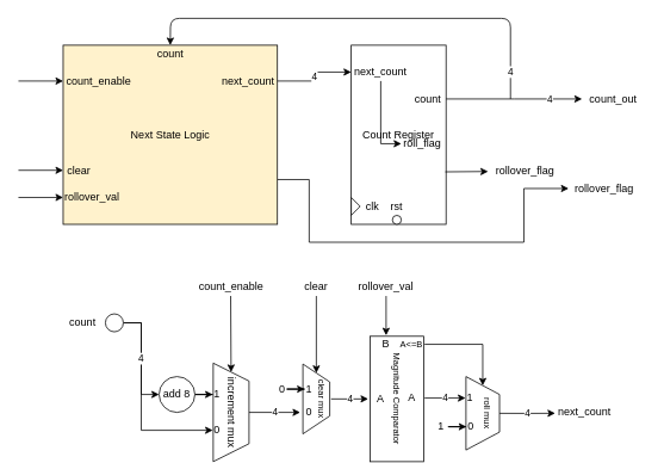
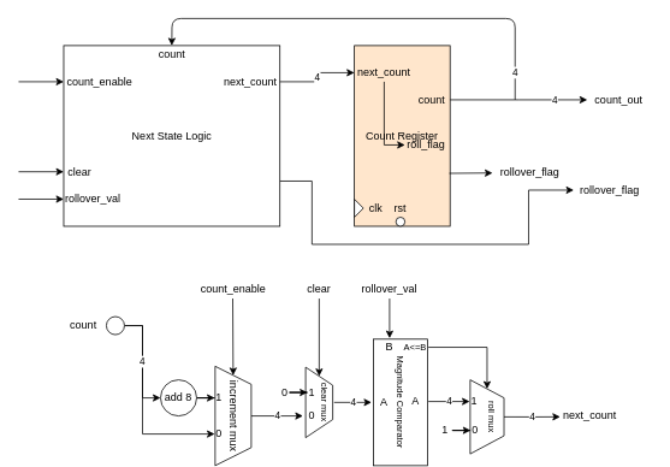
  <mxCell id="0" />
  <mxCell id="1" parent="0" />
- <mxCell id="2" value="Count Register" style="rounded=0;whiteSpace=wrap;html=1;" parent="1" vertex="1"><mxGeometry x="392" y="50" width="106" height="200" as="geometry" /></mxCell>
+ <mxCell id="2" value="Count Register" style="rounded=0;whiteSpace=wrap;html=1;fillColor=#ffe6cc;" parent="1" vertex="1"><mxGeometry x="392" y="50" width="106" height="200" as="geometry" /></mxCell>
  <mxCell id="3" value="" style="triangle;whiteSpace=wrap;html=1;" parent="1" vertex="1"><mxGeometry x="392" y="220" width="10" height="20" as="geometry" /></mxCell>
  <mxCell id="4" value="clk" style="text;html=1;strokeColor=none;fillColor=none;align=center;verticalAlign=middle;whiteSpace=wrap;rounded=0;" parent="1" vertex="1"><mxGeometry x="396" y="220" width="40" height="20" as="geometry" /></mxCell>
  <mxCell id="5" value="rst" style="text;html=1;strokeColor=none;fillColor=none;align=center;verticalAlign=middle;whiteSpace=wrap;rounded=0;" parent="1" vertex="1"><mxGeometry x="423" y="220" width="40" height="20" as="geometry" /></mxCell>
  <mxCell id="6" style="edgeStyle=orthogonalEdgeStyle;rounded=0;orthogonalLoop=1;jettySize=auto;html=1;entryX=0;entryY=0.5;entryDx=0;entryDy=0;" edge="1" parent="1" source="7" target="62"><mxGeometry relative="1" as="geometry" /></mxCell>
  <mxCell id="7" value="next_count" style="text;html=1;strokeColor=none;fillColor=none;align=center;verticalAlign=middle;whiteSpace=wrap;rounded=0;" parent="1" vertex="1"><mxGeometry x="392" y="70" width="66" height="20" as="geometry" /></mxCell>
  <mxCell id="8" value="4" style="edgeStyle=orthogonalEdgeStyle;rounded=0;orthogonalLoop=1;jettySize=auto;html=1;" parent="1" source="9" edge="1"><mxGeometry x="0.539" relative="1" as="geometry"><mxPoint x="650" y="110" as="targetPoint" /><mxPoint as="offset" /></mxGeometry></mxCell>
  <mxCell id="9" value="count" style="text;html=1;strokeColor=none;fillColor=none;align=center;verticalAlign=middle;whiteSpace=wrap;rounded=0;" parent="1" vertex="1"><mxGeometry x="458" y="100" width="40" height="20" as="geometry" /></mxCell>
  <mxCell id="10" style="edgeStyle=orthogonalEdgeStyle;rounded=0;orthogonalLoop=1;jettySize=auto;html=1;exitX=1;exitY=0.75;exitDx=0;exitDy=0;entryX=0;entryY=0.5;entryDx=0;entryDy=0;" parent="1" source="11" target="63" edge="1"><mxGeometry relative="1" as="geometry"><Array as="points"><mxPoint x="345" y="200" /><mxPoint x="345" y="270" /><mxPoint x="585" y="270" /><mxPoint x="585" y="210" /></Array></mxGeometry></mxCell>
- <mxCell id="11" value="Next State Logic" style="rounded=0;whiteSpace=wrap;html=1;fillColor=#fff2cc;" parent="1" vertex="1"><mxGeometry x="70" y="50" width="239.5" height="200" as="geometry" /></mxCell>
+ <mxCell id="11" value="Next State Logic" style="rounded=0;whiteSpace=wrap;html=1;" parent="1" vertex="1"><mxGeometry x="70" y="50" width="239.5" height="200" as="geometry" /></mxCell>
  <mxCell id="12" value="rollover_val" style="text;html=1;strokeColor=none;fillColor=none;align=center;verticalAlign=middle;whiteSpace=wrap;rounded=0;" parent="1" vertex="1"><mxGeometry x="70" y="210" width="65" height="20" as="geometry" /></mxCell>
  <mxCell id="13" value="clear" style="text;html=1;strokeColor=none;fillColor=none;align=center;verticalAlign=middle;whiteSpace=wrap;rounded=0;" parent="1" vertex="1"><mxGeometry x="70" y="180" width="35.5" height="20" as="geometry" /></mxCell>
  <mxCell id="14" value="count_enable" style="text;html=1;strokeColor=none;fillColor=none;align=center;verticalAlign=middle;whiteSpace=wrap;rounded=0;" parent="1" vertex="1"><mxGeometry x="70" y="80" width="80" height="20" as="geometry" /></mxCell>
  <mxCell id="15" value="4" style="edgeStyle=orthogonalEdgeStyle;rounded=0;orthogonalLoop=1;jettySize=auto;html=1;entryX=0;entryY=0.5;entryDx=0;entryDy=0;" parent="1" source="16" target="7" edge="1"><mxGeometry relative="1" as="geometry" /></mxCell>
  <mxCell id="16" value="next_count" style="text;html=1;strokeColor=none;fillColor=none;align=center;verticalAlign=middle;whiteSpace=wrap;rounded=0;" parent="1" vertex="1"><mxGeometry x="243.5" y="80" width="66" height="20" as="geometry" /></mxCell>
  <mxCell id="17" value="count_out" style="text;html=1;strokeColor=none;fillColor=none;align=center;verticalAlign=middle;whiteSpace=wrap;rounded=0;" parent="1" vertex="1"><mxGeometry x="650" y="100" width="70" height="20" as="geometry" /></mxCell>
  <mxCell id="18" value="4" style="endArrow=classic;html=1;entryX=0.5;entryY=0;entryDx=0;entryDy=0;" parent="1" target="11" edge="1"><mxGeometry x="-0.88" width="50" height="50" relative="1" as="geometry"><mxPoint x="570" y="110" as="sourcePoint" /><mxPoint x="610" y="40" as="targetPoint" /><Array as="points"><mxPoint x="570" y="20" /><mxPoint x="190" y="20" /></Array><mxPoint as="offset" /></mxGeometry></mxCell>
  <mxCell id="19" value="count" style="text;html=1;strokeColor=none;fillColor=none;align=center;verticalAlign=middle;whiteSpace=wrap;rounded=0;" parent="1" vertex="1"><mxGeometry x="170" y="50" width="40" height="20" as="geometry" /></mxCell>
  <mxCell id="20" value="" style="endArrow=classic;html=1;entryX=0;entryY=0.5;entryDx=0;entryDy=0;" parent="1" target="14" edge="1"><mxGeometry width="50" height="50" relative="1" as="geometry"><mxPoint x="20" y="90" as="sourcePoint" /><mxPoint x="50" y="70" as="targetPoint" /></mxGeometry></mxCell>
  <mxCell id="21" value="" style="endArrow=classic;html=1;entryX=0;entryY=0.5;entryDx=0;entryDy=0;" parent="1" edge="1"><mxGeometry width="50" height="50" relative="1" as="geometry"><mxPoint x="20" y="189.66" as="sourcePoint" /><mxPoint x="70" y="189.66" as="targetPoint" /></mxGeometry></mxCell>
  <mxCell id="22" value="" style="endArrow=classic;html=1;entryX=0;entryY=0.5;entryDx=0;entryDy=0;" parent="1" edge="1"><mxGeometry width="50" height="50" relative="1" as="geometry"><mxPoint x="20" y="220" as="sourcePoint" /><mxPoint x="70" y="220" as="targetPoint" /></mxGeometry></mxCell>
  <mxCell id="23" style="edgeStyle=orthogonalEdgeStyle;rounded=0;orthogonalLoop=1;jettySize=auto;html=1;entryX=0;entryY=0.5;entryDx=0;entryDy=0;" parent="1" source="24" target="55" edge="1"><mxGeometry relative="1" as="geometry" /></mxCell>
  <mxCell id="24" value="add 8" style="ellipse;whiteSpace=wrap;html=1;aspect=fixed;" parent="1" vertex="1"><mxGeometry x="177.25" y="420" width="40" height="40" as="geometry" /></mxCell>
  <mxCell id="25" style="edgeStyle=orthogonalEdgeStyle;rounded=0;orthogonalLoop=1;jettySize=auto;html=1;entryX=0;entryY=0.5;entryDx=0;entryDy=0;" parent="1" target="54" edge="1"><mxGeometry relative="1" as="geometry"><mxPoint x="257.25" y="330" as="sourcePoint" /></mxGeometry></mxCell>
  <mxCell id="26" value="count_enable" style="text;html=1;strokeColor=none;fillColor=none;align=center;verticalAlign=middle;whiteSpace=wrap;rounded=0;" parent="1" vertex="1"><mxGeometry x="222.75" y="310" width="70" height="20" as="geometry" /></mxCell>
  <mxCell id="27" value="" style="shape=trapezoid;perimeter=trapezoidPerimeter;whiteSpace=wrap;html=1;fixedSize=1;rotation=90;" parent="1" vertex="1"><mxGeometry x="314" y="430" width="78" height="30" as="geometry" /></mxCell>
  <mxCell id="28" value="0" style="text;html=1;strokeColor=none;fillColor=none;align=center;verticalAlign=middle;whiteSpace=wrap;rounded=0;" parent="1" vertex="1"><mxGeometry x="335" y="450" width="20" height="20" as="geometry" /></mxCell>
  <mxCell id="29" style="edgeStyle=orthogonalEdgeStyle;rounded=0;orthogonalLoop=1;jettySize=auto;html=1;entryX=0;entryY=0.5;entryDx=0;entryDy=0;" parent="1" source="30" target="27" edge="1"><mxGeometry relative="1" as="geometry" /></mxCell>
  <mxCell id="30" value="clear" style="text;html=1;strokeColor=none;fillColor=none;align=center;verticalAlign=middle;whiteSpace=wrap;rounded=0;" parent="1" vertex="1"><mxGeometry x="333" y="310" width="40" height="20" as="geometry" /></mxCell>
  <mxCell id="31" value="1" style="text;html=1;strokeColor=none;fillColor=none;align=center;verticalAlign=middle;whiteSpace=wrap;rounded=0;" parent="1" vertex="1"><mxGeometry x="340" y="424" width="10" height="20" as="geometry" /></mxCell>
  <mxCell id="32" style="edgeStyle=orthogonalEdgeStyle;rounded=0;orthogonalLoop=1;jettySize=auto;html=1;entryX=0;entryY=0.5;entryDx=0;entryDy=0;" parent="1" source="33" target="31" edge="1"><mxGeometry relative="1" as="geometry" /></mxCell>
  <mxCell id="33" value="0" style="text;html=1;strokeColor=none;fillColor=none;align=center;verticalAlign=middle;whiteSpace=wrap;rounded=0;" parent="1" vertex="1"><mxGeometry x="310" y="424" width="10" height="20" as="geometry" /></mxCell>
  <mxCell id="34" value="&lt;font style=&quot;font-size: 10px&quot;&gt;Magnitude Comparator&lt;br&gt;&lt;/font&gt;" style="rounded=0;whiteSpace=wrap;html=1;rotation=90;" parent="1" vertex="1"><mxGeometry x="373" y="415" width="140" height="60" as="geometry" /></mxCell>
  <mxCell id="35" value="A" style="text;html=1;strokeColor=none;fillColor=none;align=center;verticalAlign=middle;whiteSpace=wrap;rounded=0;" parent="1" vertex="1"><mxGeometry x="411" y="435" width="28" height="20" as="geometry" /></mxCell>
  <mxCell id="36" value="B" style="text;html=1;strokeColor=none;fillColor=none;align=center;verticalAlign=middle;whiteSpace=wrap;rounded=0;" parent="1" vertex="1"><mxGeometry x="411" y="374" width="40" height="20" as="geometry" /></mxCell>
  <mxCell id="37" style="edgeStyle=orthogonalEdgeStyle;rounded=0;orthogonalLoop=1;jettySize=auto;html=1;entryX=0;entryY=0.5;entryDx=0;entryDy=0;" parent="1" source="38" target="42" edge="1"><mxGeometry relative="1" as="geometry" /></mxCell>
  <mxCell id="38" value="&lt;font style=&quot;font-size: 10px&quot;&gt;A&amp;lt;=B&lt;/font&gt;" style="text;html=1;strokeColor=none;fillColor=none;align=center;verticalAlign=middle;whiteSpace=wrap;rounded=0;" parent="1" vertex="1"><mxGeometry x="445" y="374" width="29" height="20" as="geometry" /></mxCell>
  <mxCell id="39" style="edgeStyle=orthogonalEdgeStyle;rounded=0;orthogonalLoop=1;jettySize=auto;html=1;entryX=0.5;entryY=0;entryDx=0;entryDy=0;" parent="1" source="40" target="36" edge="1"><mxGeometry relative="1" as="geometry" /></mxCell>
  <mxCell id="40" value="rollover_val" style="text;html=1;strokeColor=none;fillColor=none;align=center;verticalAlign=middle;whiteSpace=wrap;rounded=0;" parent="1" vertex="1"><mxGeometry x="396" y="310" width="70" height="20" as="geometry" /></mxCell>
  <mxCell id="41" value="4" style="edgeStyle=orthogonalEdgeStyle;rounded=0;orthogonalLoop=1;jettySize=auto;html=1;" parent="1" source="42" edge="1"><mxGeometry relative="1" as="geometry"><mxPoint x="620" y="461" as="targetPoint" /></mxGeometry></mxCell>
  <mxCell id="42" value="" style="shape=trapezoid;perimeter=trapezoidPerimeter;whiteSpace=wrap;html=1;fixedSize=1;rotation=90;" parent="1" vertex="1"><mxGeometry x="498" y="442.25" width="82" height="37.5" as="geometry" /></mxCell>
  <mxCell id="43" value="1" style="text;html=1;strokeColor=none;fillColor=none;align=center;verticalAlign=middle;whiteSpace=wrap;rounded=0;" parent="1" vertex="1"><mxGeometry x="519.75" y="434" width="10" height="20" as="geometry" /></mxCell>
  <mxCell id="44" value="0" style="text;html=1;strokeColor=none;fillColor=none;align=center;verticalAlign=middle;whiteSpace=wrap;rounded=0;" parent="1" vertex="1"><mxGeometry x="520.75" y="466" width="10" height="20" as="geometry" /></mxCell>
  <mxCell id="45" style="edgeStyle=orthogonalEdgeStyle;rounded=0;orthogonalLoop=1;jettySize=auto;html=1;entryX=0;entryY=0.5;entryDx=0;entryDy=0;" parent="1" source="47" target="24" edge="1"><mxGeometry relative="1" as="geometry" /></mxCell>
  <mxCell id="46" value="4" style="edgeStyle=orthogonalEdgeStyle;rounded=0;orthogonalLoop=1;jettySize=auto;html=1;entryX=0;entryY=0.5;entryDx=0;entryDy=0;" parent="1" source="47" target="56" edge="1"><mxGeometry x="-0.455" relative="1" as="geometry"><Array as="points"><mxPoint x="157.25" y="360" /><mxPoint x="157.25" y="480" /></Array><mxPoint as="offset" /></mxGeometry></mxCell>
  <mxCell id="47" value="" style="ellipse;whiteSpace=wrap;html=1;aspect=fixed;" parent="1" vertex="1"><mxGeometry x="117.25" y="350" width="20" height="20" as="geometry" /></mxCell>
  <mxCell id="48" value="4" style="edgeStyle=orthogonalEdgeStyle;rounded=0;orthogonalLoop=1;jettySize=auto;html=1;exitX=0.5;exitY=0;exitDx=0;exitDy=0;entryX=0;entryY=0.5;entryDx=0;entryDy=0;" parent="1" source="49" target="35" edge="1"><mxGeometry relative="1" as="geometry" /></mxCell>
  <mxCell id="49" value="&lt;font style=&quot;font-size: 10px&quot;&gt;clear mux&lt;br&gt;&lt;/font&gt;" style="text;html=1;strokeColor=none;fillColor=none;align=center;verticalAlign=middle;whiteSpace=wrap;rounded=0;rotation=90;" parent="1" vertex="1"><mxGeometry x="335" y="435" width="49" height="20" as="geometry" /></mxCell>
  <mxCell id="50" value="&lt;font style=&quot;font-size: 10px&quot;&gt;roll mux&lt;br&gt;&lt;/font&gt;" style="text;html=1;strokeColor=none;fillColor=none;align=center;verticalAlign=middle;whiteSpace=wrap;rounded=0;rotation=90;" parent="1" vertex="1"><mxGeometry x="520.75" y="456" width="49" height="10" as="geometry" /></mxCell>
  <mxCell id="51" style="edgeStyle=orthogonalEdgeStyle;rounded=0;orthogonalLoop=1;jettySize=auto;html=1;entryX=0;entryY=0.5;entryDx=0;entryDy=0;" parent="1" source="52" target="44" edge="1"><mxGeometry relative="1" as="geometry" /></mxCell>
  <mxCell id="52" value="1" style="text;html=1;strokeColor=none;fillColor=none;align=center;verticalAlign=middle;whiteSpace=wrap;rounded=0;" parent="1" vertex="1"><mxGeometry x="485" y="468" width="15" height="16" as="geometry" /></mxCell>
  <mxCell id="53" value="4" style="edgeStyle=orthogonalEdgeStyle;rounded=0;orthogonalLoop=1;jettySize=auto;html=1;entryX=0;entryY=0.5;entryDx=0;entryDy=0;" parent="1" source="54" target="28" edge="1"><mxGeometry relative="1" as="geometry" /></mxCell>
  <mxCell id="54" value="increment mux" style="shape=trapezoid;perimeter=trapezoidPerimeter;whiteSpace=wrap;html=1;fixedSize=1;rotation=90;" parent="1" vertex="1"><mxGeometry x="202.75" y="440" width="110" height="40" as="geometry" /></mxCell>
  <mxCell id="55" value="1" style="text;html=1;strokeColor=none;fillColor=none;align=center;verticalAlign=middle;whiteSpace=wrap;rounded=0;" parent="1" vertex="1"><mxGeometry x="237.25" y="430" width="10" height="20" as="geometry" /></mxCell>
  <mxCell id="56" value="0" style="text;html=1;strokeColor=none;fillColor=none;align=center;verticalAlign=middle;whiteSpace=wrap;rounded=0;" parent="1" vertex="1"><mxGeometry x="237.25" y="470" width="10" height="20" as="geometry" /></mxCell>
  <mxCell id="57" value="4" style="edgeStyle=orthogonalEdgeStyle;rounded=0;orthogonalLoop=1;jettySize=auto;html=1;entryX=0;entryY=0.5;entryDx=0;entryDy=0;" parent="1" source="58" target="43" edge="1"><mxGeometry relative="1" as="geometry" /></mxCell>
  <mxCell id="58" value="A" style="text;html=1;strokeColor=none;fillColor=none;align=center;verticalAlign=middle;whiteSpace=wrap;rounded=0;" parent="1" vertex="1"><mxGeometry x="446" y="434" width="28" height="20" as="geometry" /></mxCell>
  <mxCell id="59" value="next_count" style="text;html=1;strokeColor=none;fillColor=none;align=center;verticalAlign=middle;whiteSpace=wrap;rounded=0;" parent="1" vertex="1"><mxGeometry x="620" y="450" width="66" height="20" as="geometry" /></mxCell>
  <mxCell id="60" value="" style="ellipse;whiteSpace=wrap;html=1;aspect=fixed;" parent="1" vertex="1"><mxGeometry x="438" y="240" width="10" height="10" as="geometry" /></mxCell>
  <mxCell id="61" value="count" style="text;html=1;strokeColor=none;fillColor=none;align=center;verticalAlign=middle;whiteSpace=wrap;rounded=0;" parent="1" vertex="1"><mxGeometry x="77.75" y="355" width="27.75" height="10" as="geometry" /></mxCell>
  <mxCell id="62" value="roll_flag" style="text;html=1;strokeColor=none;fillColor=none;align=center;verticalAlign=middle;whiteSpace=wrap;rounded=0;" parent="1" vertex="1"><mxGeometry x="448" y="150" width="46.5" height="20" as="geometry" /></mxCell>
  <mxCell id="63" value="rollover_flag" style="text;html=1;strokeColor=none;fillColor=none;align=center;verticalAlign=middle;whiteSpace=wrap;rounded=0;" parent="1" vertex="1"><mxGeometry x="635" y="200" width="80" height="20" as="geometry" /></mxCell>
  <mxCell id="64" value="" style="endArrow=classic;html=1;exitX=0.992;exitY=0.707;exitDx=0;exitDy=0;exitPerimeter=0;" edge="1" parent="1" source="2"><mxGeometry width="50" height="50" relative="1" as="geometry"><mxPoint x="515" y="210" as="sourcePoint" /><mxPoint x="545" y="191" as="targetPoint" /></mxGeometry></mxCell>
  <mxCell id="65" value="rollover_flag" style="text;html=1;strokeColor=none;fillColor=none;align=center;verticalAlign=middle;whiteSpace=wrap;rounded=0;" vertex="1" parent="1"><mxGeometry x="555" y="180" width="63" height="20" as="geometry" /></mxCell>
